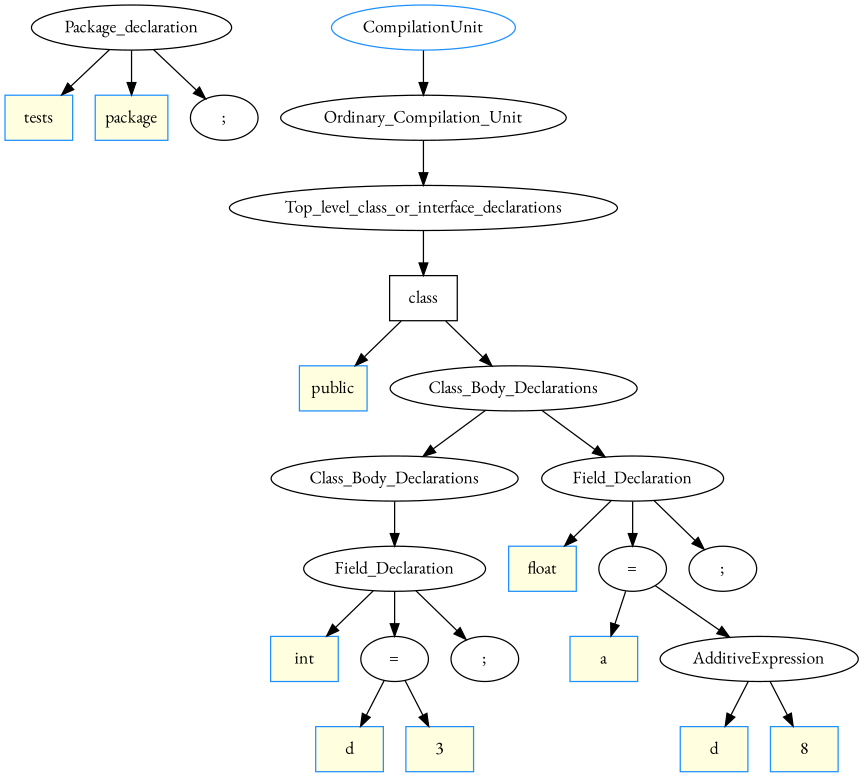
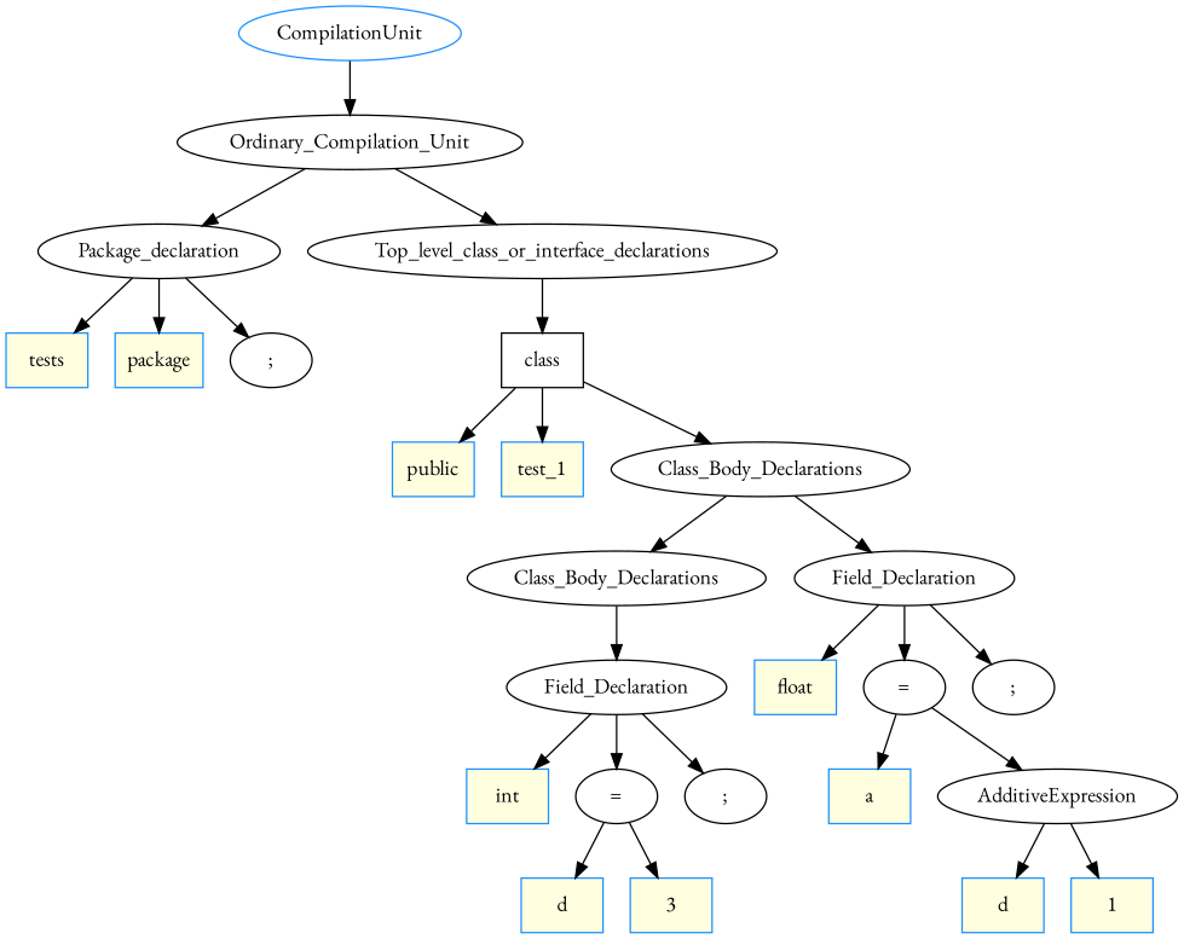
  digraph {
    fontname="EB Garamond"
    ordering=out
    node [fontname="EB Garamond"]
    edge [fontname="EB Garamond"]
    n1 [color=dodgerblue fillcolor=lightyellow label=tests shape=box style=filled]
    n2 [color=dodgerblue fillcolor=lightyellow label=package shape=box style=filled]
    n3 [label=";"]
    n4 [label=Package_declaration]
    n5 [color=dodgerblue fillcolor=lightyellow label=public shape=box style=filled]
+   n6 [color=dodgerblue fillcolor=lightyellow label=test_1 shape=box style=filled]
    n7 [color=dodgerblue fillcolor=lightyellow label=int shape=box style=filled]
    n8 [color=dodgerblue fillcolor=lightyellow label=d shape=box style=filled]
    n9 [color=dodgerblue fillcolor=lightyellow label=3 shape=box style=filled]
    n10 [label="="]
    n11 [label=";"]
    n12 [label=Field_Declaration]
    n13 [label=Class_Body_Declarations]
    n14 [color=dodgerblue fillcolor=lightyellow label=float shape=box style=filled]
    n15 [color=dodgerblue fillcolor=lightyellow label=a shape=box style=filled]
    n16 [color=dodgerblue fillcolor=lightyellow label=d shape=box style=filled]
-   n17 [color=dodgerblue fillcolor=lightyellow label=8 shape=box style=filled]
+   n17 [color=dodgerblue fillcolor=lightyellow label=1 shape=box style=filled]
    n18 [label=AdditiveExpression]
    n19 [label="="]
    n20 [label=";"]
    n21 [label=Field_Declaration]
    n22 [label=Class_Body_Declarations]
    n23 [label=class shape=box]
    n24 [label=Top_level_class_or_interface_declarations]
    n25 [label=Ordinary_Compilation_Unit]
    n26 [color=dodgerblue label=CompilationUnit]
    n4 -> n1
    n4 -> n2
    n4 -> n3
    n10 -> n8
    n10 -> n9
    n12 -> n7
    n12 -> n10
    n12 -> n11
    n13 -> n12
    n18 -> n16
    n18 -> n17
    n19 -> n15
    n19 -> n18
    n21 -> n14
    n21 -> n19
    n21 -> n20
    n22 -> n13
    n22 -> n21
    n23 -> n5
+   n23 -> n6
    n23 -> n22
    n24 -> n23
+   n25 -> n4
    n25 -> n24
    n26 -> n25
  }
